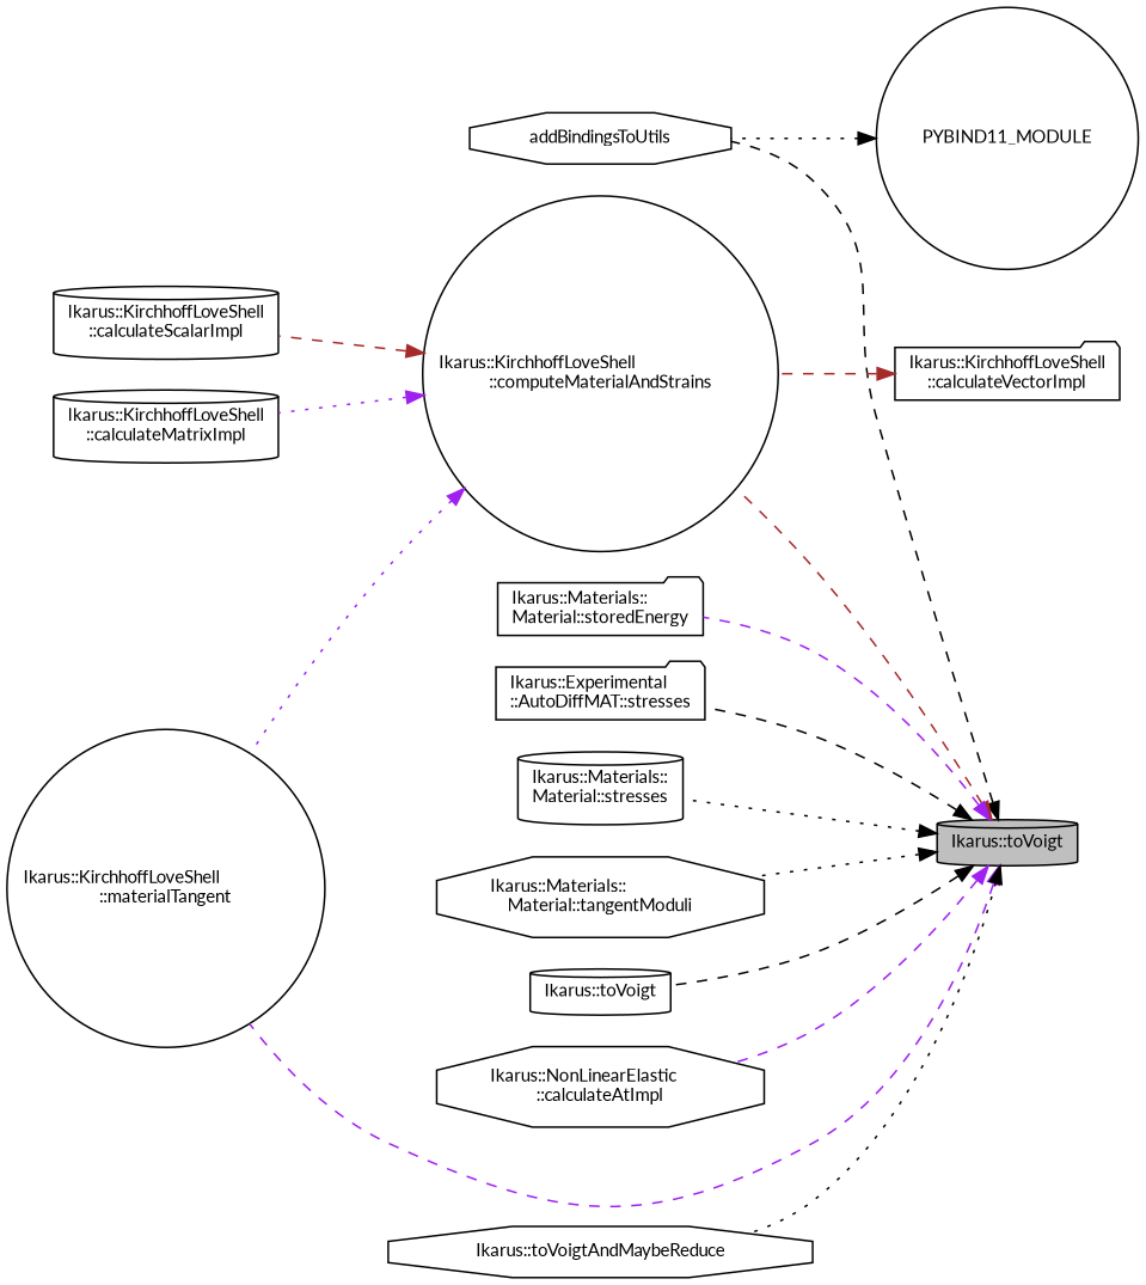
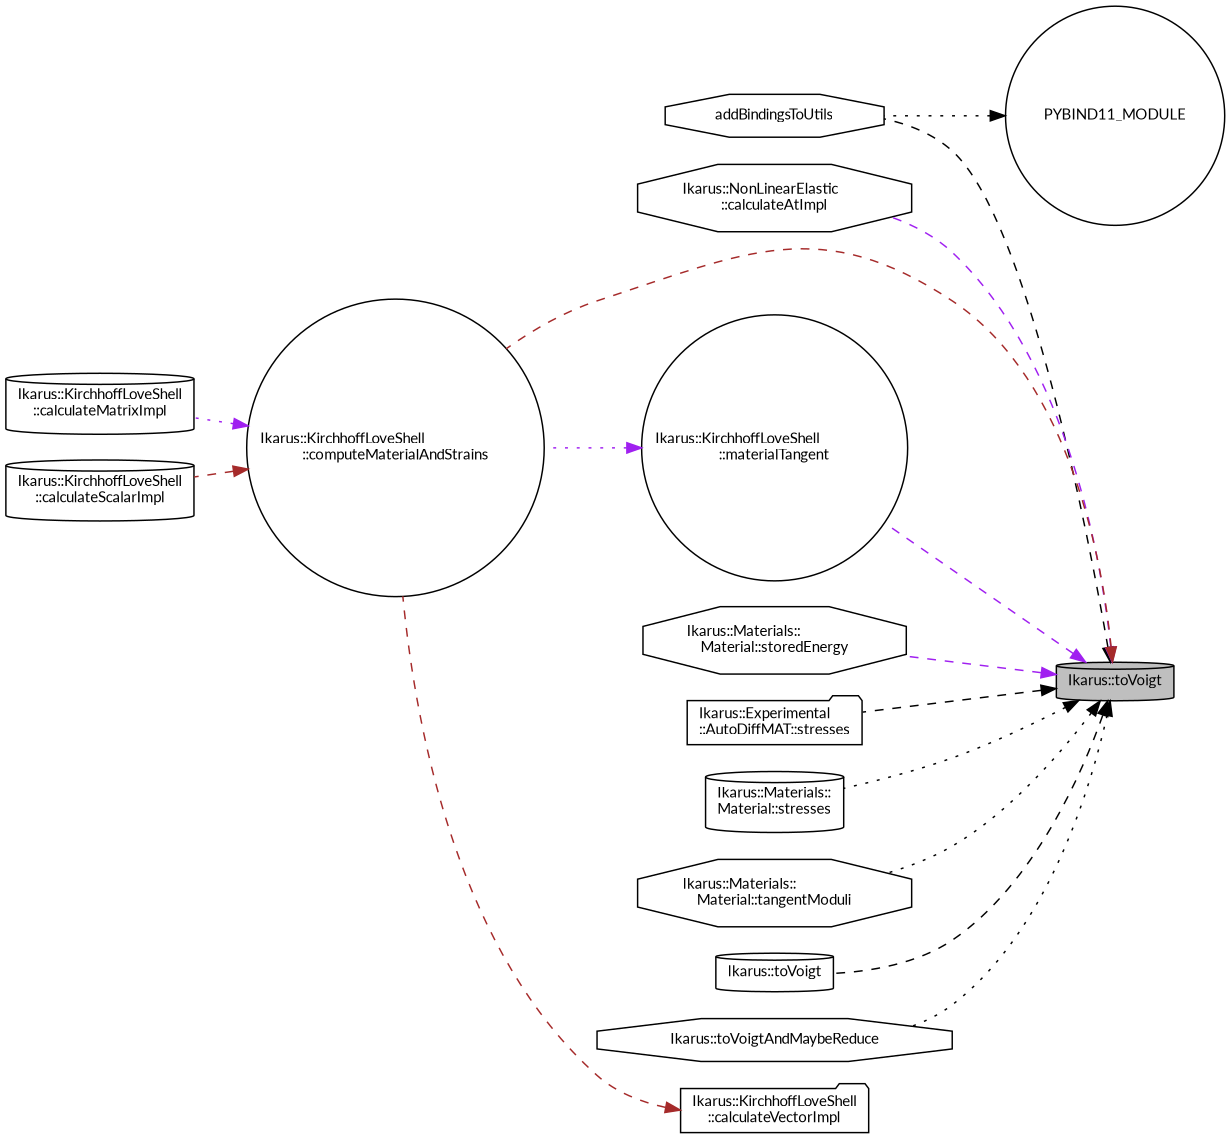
  digraph {
    fontname=Lato
    rankdir=RL
    node [color=black fillcolor=white fontname=Lato fontsize=10 shape=cylinder style=filled]
    edge [color=black dir=back fontname=Lato fontsize=10 labelfontname=Helvetica labelfontsize=10 style=dashed]
    n1 [fillcolor=grey75 fontcolor=black height=0.2 label="Ikarus::toVoigt" width=0.4]
    n2 [height=0.2 label=addBindingsToUtils shape=octagon width=0.4]
    n3 [height=0.2 label="Ikarus::NonLinearElastic\l::calculateAtImpl" shape=octagon width=0.4]
    n4 [height=0.2 label="Ikarus::KirchhoffLoveShell\l::computeMaterialAndStrains" shape=circle width=0.4]
    n5 [height=0.2 label="Ikarus::KirchhoffLoveShell\l::materialTangent" shape=circle width=0.4]
-   n6 [height=0.2 label="Ikarus::Materials::\lMaterial::storedEnergy" shape=folder width=0.4]
+   n6 [height=0.2 label="Ikarus::Materials::\lMaterial::storedEnergy" shape=octagon width=0.4]
    n7 [height=0.2 label="Ikarus::Experimental\l::AutoDiffMAT::stresses" shape=folder width=0.4]
    n8 [height=0.2 label="Ikarus::Materials::\lMaterial::stresses" width=0.4]
    n9 [height=0.2 label="Ikarus::Materials::\lMaterial::tangentModuli" shape=octagon width=0.4]
    n10 [height=0.2 label="Ikarus::toVoigt" width=0.4]
    n11 [height=0.2 label="Ikarus::toVoigtAndMaybeReduce" shape=octagon width=0.4]
    n12 [height=0.2 label="Ikarus::KirchhoffLoveShell\l::calculateMatrixImpl" width=0.4]
    n13 [height=0.2 label="Ikarus::KirchhoffLoveShell\l::calculateScalarImpl" width=0.4]
    n14 [height=0.2 label=PYBIND11_MODULE shape=circle width=0.4]
    n15 [height=0.2 label="Ikarus::KirchhoffLoveShell\l::calculateVectorImpl" shape=folder width=0.4]
    n1 -> n2
    n1 -> n3 [color=purple]
    n1 -> n4 [color=brown]
    n1 -> n5 [color=purple]
    n1 -> n6 [color=purple]
    n1 -> n7
    n1 -> n8 [style=dotted]
    n1 -> n9 [style=dotted]
    n1 -> n10
    n1 -> n11 [style=dotted]
    n4 -> n12 [color=purple style=dotted]
    n4 -> n13 [color=brown]
-   n4 -> n5 [color=purple style=dotted]
+   n5 -> n4 [color=purple style=dotted]
    n14 -> n2 [style=dotted]
    n15 -> n4 [color=brown]
  }
